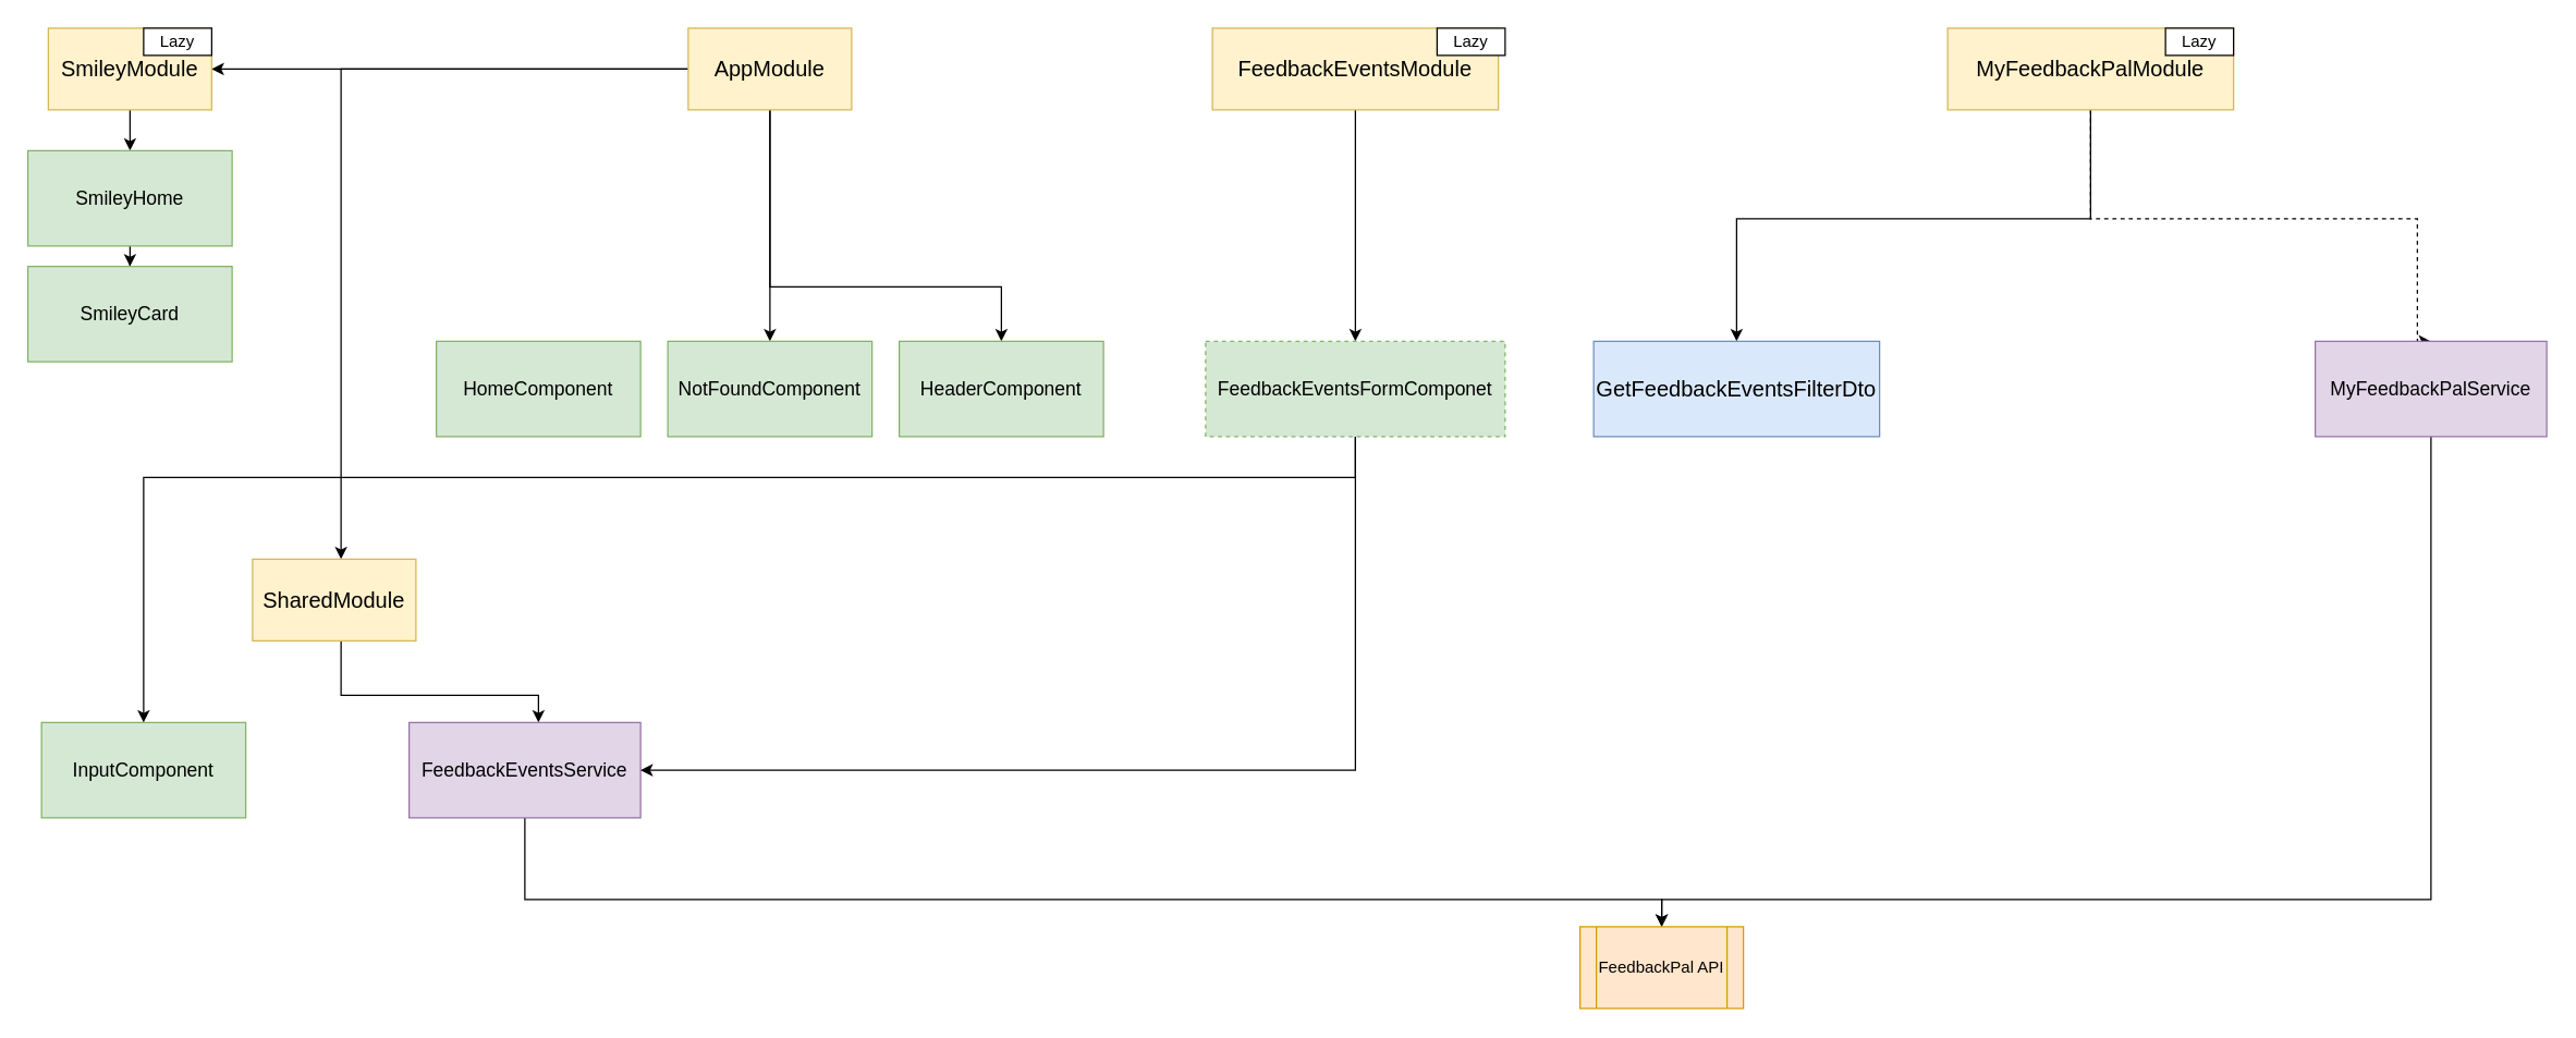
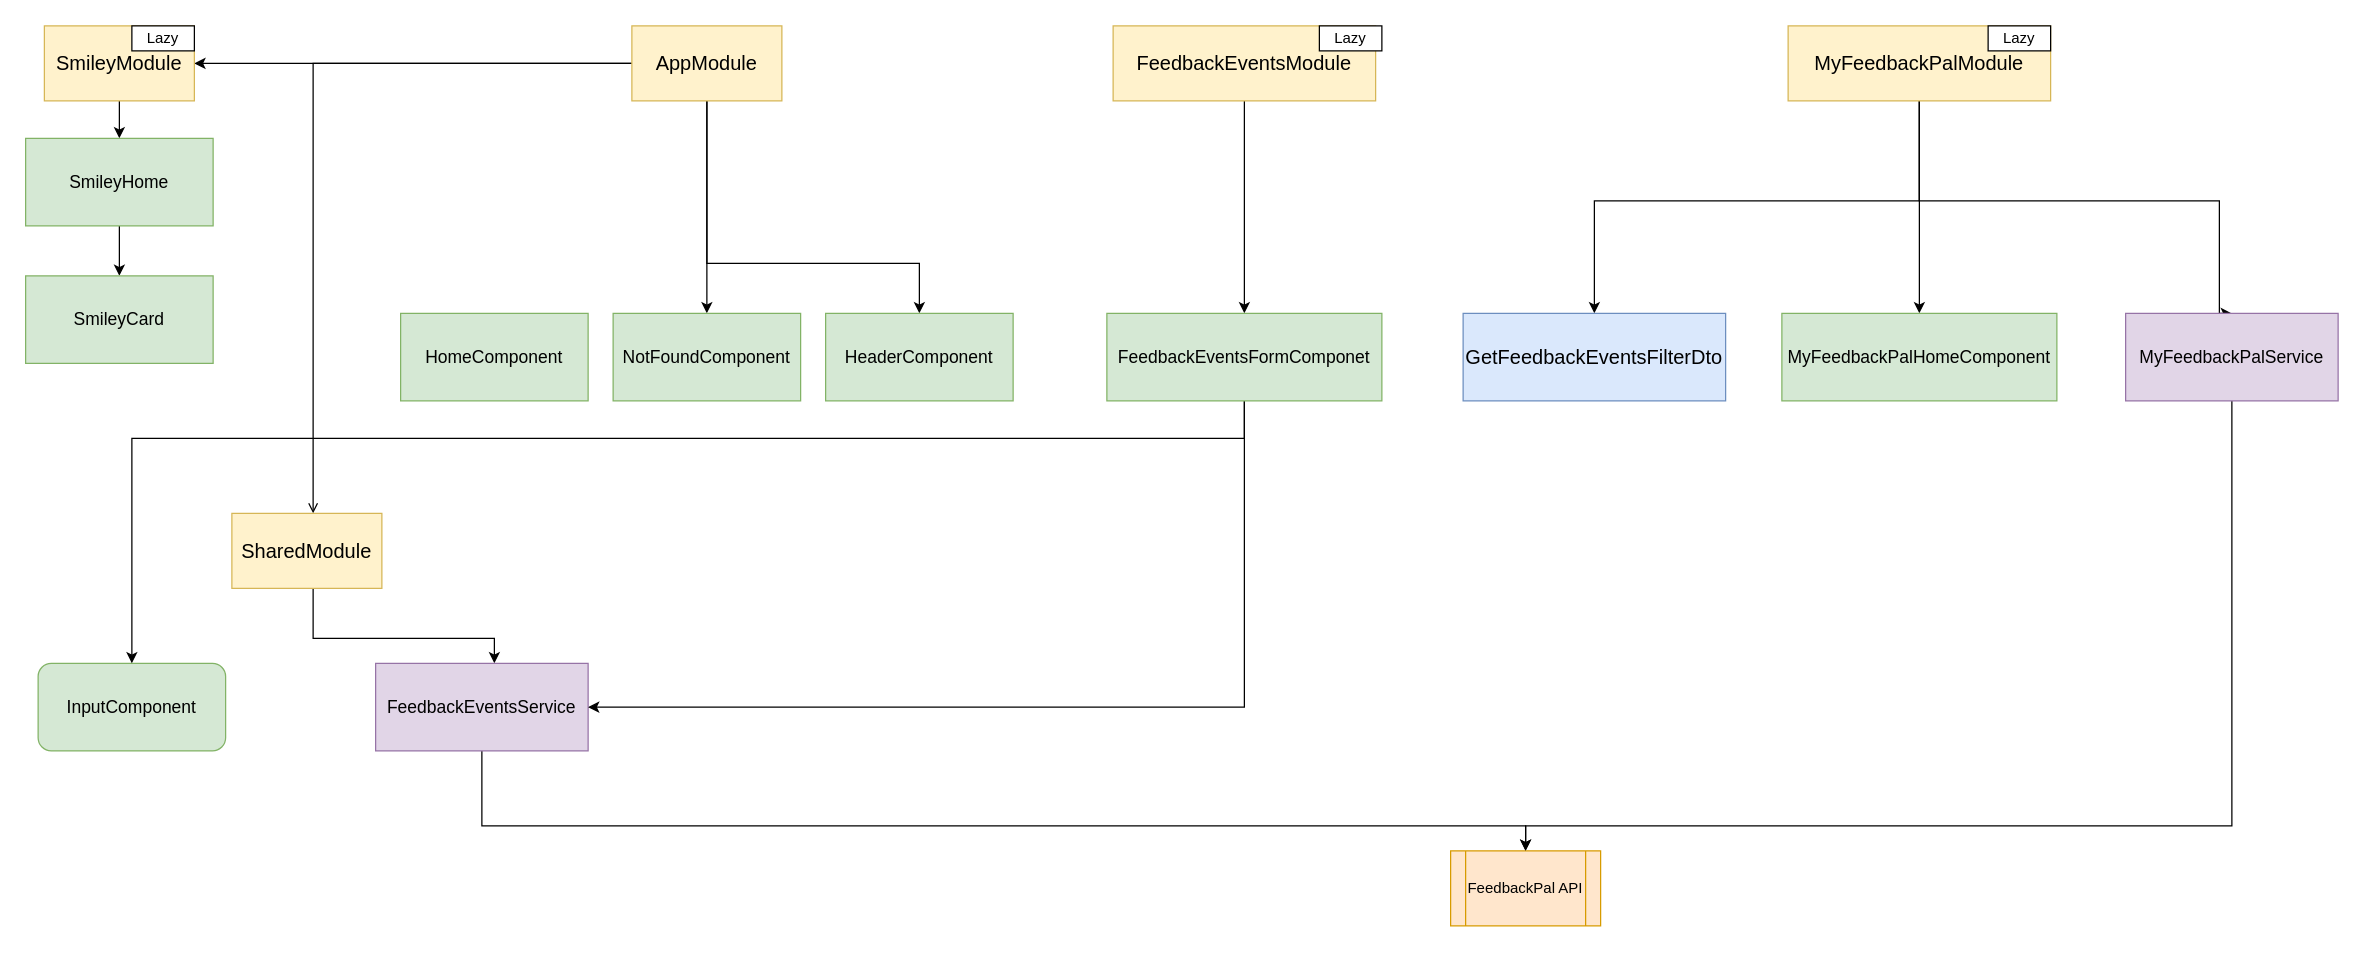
  <mxCell id="0" />
  <mxCell id="1" parent="0" />
  <mxCell id="2" style="edgeStyle=orthogonalEdgeStyle;rounded=0;orthogonalLoop=1;jettySize=auto;html=1;entryX=1;entryY=0.5;entryDx=0;entryDy=0;" parent="1" source="6" target="15" edge="1"><mxGeometry relative="1" as="geometry" /></mxCell>
- <mxCell id="3" style="edgeStyle=orthogonalEdgeStyle;rounded=0;orthogonalLoop=1;jettySize=auto;html=1;" parent="1" source="6" target="20" edge="1"><mxGeometry relative="1" as="geometry"><mxPoint x="260" y="400" as="targetPoint" /><Array as="points"><mxPoint x="250" y="50" /></Array></mxGeometry></mxCell>
+ <mxCell id="3" style="edgeStyle=orthogonalEdgeStyle;rounded=0;orthogonalLoop=1;jettySize=auto;html=1;endArrow=open;" parent="1" source="6" target="20" edge="1"><mxGeometry relative="1" as="geometry"><mxPoint x="260" y="400" as="targetPoint" /><Array as="points"><mxPoint x="250" y="50" /></Array></mxGeometry></mxCell>
  <mxCell id="4" style="edgeStyle=orthogonalEdgeStyle;rounded=0;orthogonalLoop=1;jettySize=auto;html=1;" parent="1" source="6" target="8" edge="1"><mxGeometry relative="1" as="geometry"><Array as="points"><mxPoint x="565" y="210" /><mxPoint x="735" y="210" /></Array></mxGeometry></mxCell>
  <mxCell id="5" style="edgeStyle=orthogonalEdgeStyle;rounded=0;orthogonalLoop=1;jettySize=auto;html=1;entryX=0.5;entryY=0;entryDx=0;entryDy=0;" parent="1" source="6" target="10" edge="1"><mxGeometry relative="1" as="geometry" /></mxCell>
  <mxCell id="6" value="&lt;font size=&quot;3&quot;&gt;AppModule&lt;/font&gt;" style="rounded=0;whiteSpace=wrap;html=1;fillColor=#fff2cc;strokeColor=#d6b656;" parent="1" vertex="1"><mxGeometry x="505" y="20" width="120" height="60" as="geometry" /></mxCell>
  <mxCell id="7" style="edgeStyle=orthogonalEdgeStyle;rounded=0;orthogonalLoop=1;jettySize=auto;html=1;entryX=0.5;entryY=0;entryDx=0;entryDy=0;" parent="1" source="15" target="12" edge="1"><mxGeometry relative="1" as="geometry" /></mxCell>
  <mxCell id="8" value="&lt;font style=&quot;font-size: 14px&quot;&gt;HeaderComponent&lt;/font&gt;" style="rounded=0;whiteSpace=wrap;html=1;fillColor=#d5e8d4;strokeColor=#82b366;" parent="1" vertex="1"><mxGeometry x="660" y="250" width="150" height="70" as="geometry" /></mxCell>
  <mxCell id="9" value="&lt;font style=&quot;font-size: 14px&quot;&gt;HomeComponent&lt;br&gt;&lt;/font&gt;" style="rounded=0;whiteSpace=wrap;html=1;fillColor=#d5e8d4;strokeColor=#82b366;" parent="1" vertex="1"><mxGeometry x="320" y="250" width="150" height="70" as="geometry" /></mxCell>
  <mxCell id="10" value="&lt;font style=&quot;font-size: 14px&quot;&gt;NotFoundComponent&lt;br&gt;&lt;/font&gt;" style="rounded=0;whiteSpace=wrap;html=1;fillColor=#d5e8d4;strokeColor=#82b366;" parent="1" vertex="1"><mxGeometry x="490" y="250" width="150" height="70" as="geometry" /></mxCell>
  <mxCell id="11" style="edgeStyle=orthogonalEdgeStyle;rounded=0;orthogonalLoop=1;jettySize=auto;html=1;entryX=0.5;entryY=0;entryDx=0;entryDy=0;" parent="1" source="12" target="13" edge="1"><mxGeometry relative="1" as="geometry" /></mxCell>
  <mxCell id="12" value="&lt;font style=&quot;font-size: 14px&quot;&gt;SmileyHome&lt;br&gt;&lt;/font&gt;" style="rounded=0;whiteSpace=wrap;html=1;fillColor=#d5e8d4;strokeColor=#82b366;" parent="1" vertex="1"><mxGeometry x="20" y="110" width="150" height="70" as="geometry" /></mxCell>
- <mxCell id="13" value="&lt;font style=&quot;font-size: 14px&quot;&gt;SmileyCard&lt;br&gt;&lt;/font&gt;" style="rounded=0;whiteSpace=wrap;html=1;fillColor=#d5e8d4;strokeColor=#82b366;" parent="1" vertex="1"><mxGeometry x="20" y="195" width="150" height="70" as="geometry" /></mxCell>
+ <mxCell id="13" value="&lt;font style=&quot;font-size: 14px&quot;&gt;SmileyCard&lt;br&gt;&lt;/font&gt;" style="rounded=0;whiteSpace=wrap;html=1;fillColor=#d5e8d4;strokeColor=#82b366;" parent="1" vertex="1"><mxGeometry x="20" y="220" width="150" height="70" as="geometry" /></mxCell>
  <mxCell id="14" value="" style="group" parent="1" vertex="1" connectable="0"><mxGeometry x="35" y="20" width="120" height="60" as="geometry" /></mxCell>
  <mxCell id="15" value="&lt;font size=&quot;3&quot;&gt;SmileyModule&lt;br&gt;&lt;/font&gt;" style="rounded=0;whiteSpace=wrap;html=1;fillColor=#fff2cc;strokeColor=#d6b656;" parent="14" vertex="1"><mxGeometry width="120" height="60" as="geometry" /></mxCell>
  <mxCell id="16" value="Lazy" style="rounded=0;whiteSpace=wrap;html=1;" parent="14" vertex="1"><mxGeometry x="70" width="50" height="20" as="geometry" /></mxCell>
  <mxCell id="17" style="edgeStyle=orthogonalEdgeStyle;rounded=0;orthogonalLoop=1;jettySize=auto;html=1;" parent="1" edge="1"><mxGeometry relative="1" as="geometry"><Array as="points"><mxPoint x="670" y="90" /><mxPoint x="545" y="90" /></Array><mxPoint x="670" y="80" as="sourcePoint" /></mxGeometry></mxCell>
  <mxCell id="18" style="edgeStyle=orthogonalEdgeStyle;rounded=0;orthogonalLoop=1;jettySize=auto;html=1;entryX=0.5;entryY=0;entryDx=0;entryDy=0;" parent="1" edge="1"><mxGeometry relative="1" as="geometry"><Array as="points"><mxPoint x="670" y="90" /><mxPoint x="775" y="90" /></Array><mxPoint x="670" y="80" as="sourcePoint" /></mxGeometry></mxCell>
  <mxCell id="19" style="edgeStyle=orthogonalEdgeStyle;rounded=0;orthogonalLoop=1;jettySize=auto;html=1;" parent="1" source="20" target="23" edge="1"><mxGeometry relative="1" as="geometry"><Array as="points"><mxPoint x="250" y="510" /><mxPoint x="395" y="510" /></Array></mxGeometry></mxCell>
  <mxCell id="20" value="&lt;font size=&quot;3&quot;&gt;SharedModule&lt;/font&gt;" style="rounded=0;whiteSpace=wrap;html=1;fillColor=#fff2cc;strokeColor=#d6b656;" parent="1" vertex="1"><mxGeometry x="185" y="410" width="120" height="60" as="geometry" /></mxCell>
- <mxCell id="21" value="&lt;font style=&quot;font-size: 14px&quot;&gt;InputComponent&lt;br&gt;&lt;/font&gt;" style="rounded=0;whiteSpace=wrap;html=1;fillColor=#d5e8d4;strokeColor=#82b366;" parent="1" vertex="1"><mxGeometry x="30" y="530" width="150" height="70" as="geometry" /></mxCell>
+ <mxCell id="21" value="&lt;font style=&quot;font-size: 14px&quot;&gt;InputComponent&lt;br&gt;&lt;/font&gt;" style="whiteSpace=wrap;html=1;fillColor=#d5e8d4;strokeColor=#82b366;rounded=1;" parent="1" vertex="1"><mxGeometry x="30" y="530" width="150" height="70" as="geometry" /></mxCell>
  <mxCell id="22" style="edgeStyle=orthogonalEdgeStyle;rounded=0;orthogonalLoop=1;jettySize=auto;html=1;" parent="1" source="23" target="24" edge="1"><mxGeometry relative="1" as="geometry"><Array as="points"><mxPoint x="385" y="660" /><mxPoint x="1220" y="660" /></Array></mxGeometry></mxCell>
  <mxCell id="23" value="&lt;font style=&quot;font-size: 14px&quot;&gt;FeedbackEventsService&lt;/font&gt;" style="rounded=0;whiteSpace=wrap;html=1;fillColor=#e1d5e7;strokeColor=#9673a6;" parent="1" vertex="1"><mxGeometry x="300" y="530" width="170" height="70" as="geometry" /></mxCell>
  <mxCell id="24" value="FeedbackPal API" style="shape=process;whiteSpace=wrap;html=1;backgroundOutline=1;fillColor=#ffe6cc;strokeColor=#d79b00;" parent="1" vertex="1"><mxGeometry x="1160" y="680" width="120" height="60" as="geometry" /></mxCell>
  <mxCell id="25" style="edgeStyle=orthogonalEdgeStyle;rounded=0;orthogonalLoop=1;jettySize=auto;html=1;entryX=0.5;entryY=0;entryDx=0;entryDy=0;" parent="1" source="26" target="29" edge="1"><mxGeometry relative="1" as="geometry" /></mxCell>
  <mxCell id="26" value="&lt;font size=&quot;3&quot;&gt;FeedbackEventsModule&lt;br&gt;&lt;/font&gt;" style="rounded=0;whiteSpace=wrap;html=1;fillColor=#fff2cc;strokeColor=#d6b656;" parent="1" vertex="1"><mxGeometry x="890" y="20" width="210" height="60" as="geometry" /></mxCell>
  <mxCell id="27" style="edgeStyle=orthogonalEdgeStyle;rounded=0;orthogonalLoop=1;jettySize=auto;html=1;entryX=1;entryY=0.5;entryDx=0;entryDy=0;" parent="1" source="29" target="23" edge="1"><mxGeometry relative="1" as="geometry"><Array as="points"><mxPoint x="995" y="565" /></Array></mxGeometry></mxCell>
  <mxCell id="28" style="edgeStyle=orthogonalEdgeStyle;rounded=0;orthogonalLoop=1;jettySize=auto;html=1;" parent="1" source="29" target="21" edge="1"><mxGeometry relative="1" as="geometry"><Array as="points"><mxPoint x="995" y="350" /><mxPoint x="105" y="350" /></Array></mxGeometry></mxCell>
- <mxCell id="29" value="&lt;font style=&quot;font-size: 14px&quot;&gt;FeedbackEventsFormComponet&lt;/font&gt;" style="rounded=0;whiteSpace=wrap;html=1;fillColor=#d5e8d4;strokeColor=#82b366;dashed=1;" parent="1" vertex="1"><mxGeometry x="885" y="250" width="220" height="70" as="geometry" /></mxCell>
+ <mxCell id="29" value="&lt;font style=&quot;font-size: 14px&quot;&gt;FeedbackEventsFormComponet&lt;/font&gt;" style="rounded=0;whiteSpace=wrap;html=1;fillColor=#d5e8d4;strokeColor=#82b366;" parent="1" vertex="1"><mxGeometry x="885" y="250" width="220" height="70" as="geometry" /></mxCell>
  <mxCell id="30" style="edgeStyle=orthogonalEdgeStyle;rounded=0;orthogonalLoop=1;jettySize=auto;html=1;" edge="1" parent="1" source="33" target="34"><mxGeometry relative="1" as="geometry"><Array as="points"><mxPoint x="1535" y="160" /><mxPoint x="1275" y="160" /></Array></mxGeometry></mxCell>
- <mxCell id="32" style="edgeStyle=orthogonalEdgeStyle;rounded=0;orthogonalLoop=1;jettySize=auto;html=1;entryX=0.5;entryY=0;entryDx=0;entryDy=0;dashed=1;" edge="1" parent="1" source="33" target="37"><mxGeometry relative="1" as="geometry"><Array as="points"><mxPoint x="1535" y="160" /><mxPoint x="1775" y="160" /></Array></mxGeometry></mxCell>
+ <mxCell id="31" style="edgeStyle=orthogonalEdgeStyle;rounded=0;orthogonalLoop=1;jettySize=auto;html=1;" edge="1" parent="1" source="33" target="35"><mxGeometry relative="1" as="geometry"><Array as="points"><mxPoint x="1535" y="210" /><mxPoint x="1535" y="210" /></Array></mxGeometry></mxCell>
+ <mxCell id="32" style="edgeStyle=orthogonalEdgeStyle;rounded=0;orthogonalLoop=1;jettySize=auto;html=1;entryX=0.5;entryY=0;entryDx=0;entryDy=0;" edge="1" parent="1" source="33" target="37"><mxGeometry relative="1" as="geometry"><Array as="points"><mxPoint x="1535" y="160" /><mxPoint x="1775" y="160" /></Array></mxGeometry></mxCell>
  <mxCell id="33" value="&lt;font size=&quot;3&quot;&gt;MyFeedbackPalModule&lt;br&gt;&lt;/font&gt;" style="rounded=0;whiteSpace=wrap;html=1;fillColor=#fff2cc;strokeColor=#d6b656;" vertex="1" parent="1"><mxGeometry x="1430" y="20" width="210" height="60" as="geometry" /></mxCell>
  <mxCell id="34" value="&lt;font size=&quot;3&quot;&gt;GetFeedbackEventsFilterDto&lt;br&gt;&lt;/font&gt;" style="rounded=0;whiteSpace=wrap;html=1;fillColor=#dae8fc;strokeColor=#6c8ebf;" vertex="1" parent="1"><mxGeometry x="1170" y="250" width="210" height="70" as="geometry" /></mxCell>
+ <mxCell id="35" value="&lt;font style=&quot;font-size: 14px&quot;&gt;MyFeedbackPalHomeComponent&lt;/font&gt;" style="rounded=0;whiteSpace=wrap;html=1;fillColor=#d5e8d4;strokeColor=#82b366;" vertex="1" parent="1"><mxGeometry x="1425" y="250" width="220" height="70" as="geometry" /></mxCell>
  <mxCell id="36" style="edgeStyle=orthogonalEdgeStyle;rounded=0;orthogonalLoop=1;jettySize=auto;html=1;entryX=0.5;entryY=0;entryDx=0;entryDy=0;" edge="1" parent="1" source="37" target="24"><mxGeometry relative="1" as="geometry"><Array as="points"><mxPoint x="1785" y="660" /><mxPoint x="1220" y="660" /></Array></mxGeometry></mxCell>
  <mxCell id="37" value="&lt;font style=&quot;font-size: 14px&quot;&gt;MyFeedbackPalService&lt;/font&gt;" style="rounded=0;whiteSpace=wrap;html=1;fillColor=#e1d5e7;strokeColor=#9673a6;" vertex="1" parent="1"><mxGeometry x="1700" y="250" width="170" height="70" as="geometry" /></mxCell>
  <mxCell id="38" value="Lazy" style="rounded=0;whiteSpace=wrap;html=1;" vertex="1" parent="1"><mxGeometry x="1590" y="20" width="50" height="20" as="geometry" /></mxCell>
  <mxCell id="39" value="Lazy" style="rounded=0;whiteSpace=wrap;html=1;" vertex="1" parent="1"><mxGeometry x="1055" y="20" width="50" height="20" as="geometry" /></mxCell>
